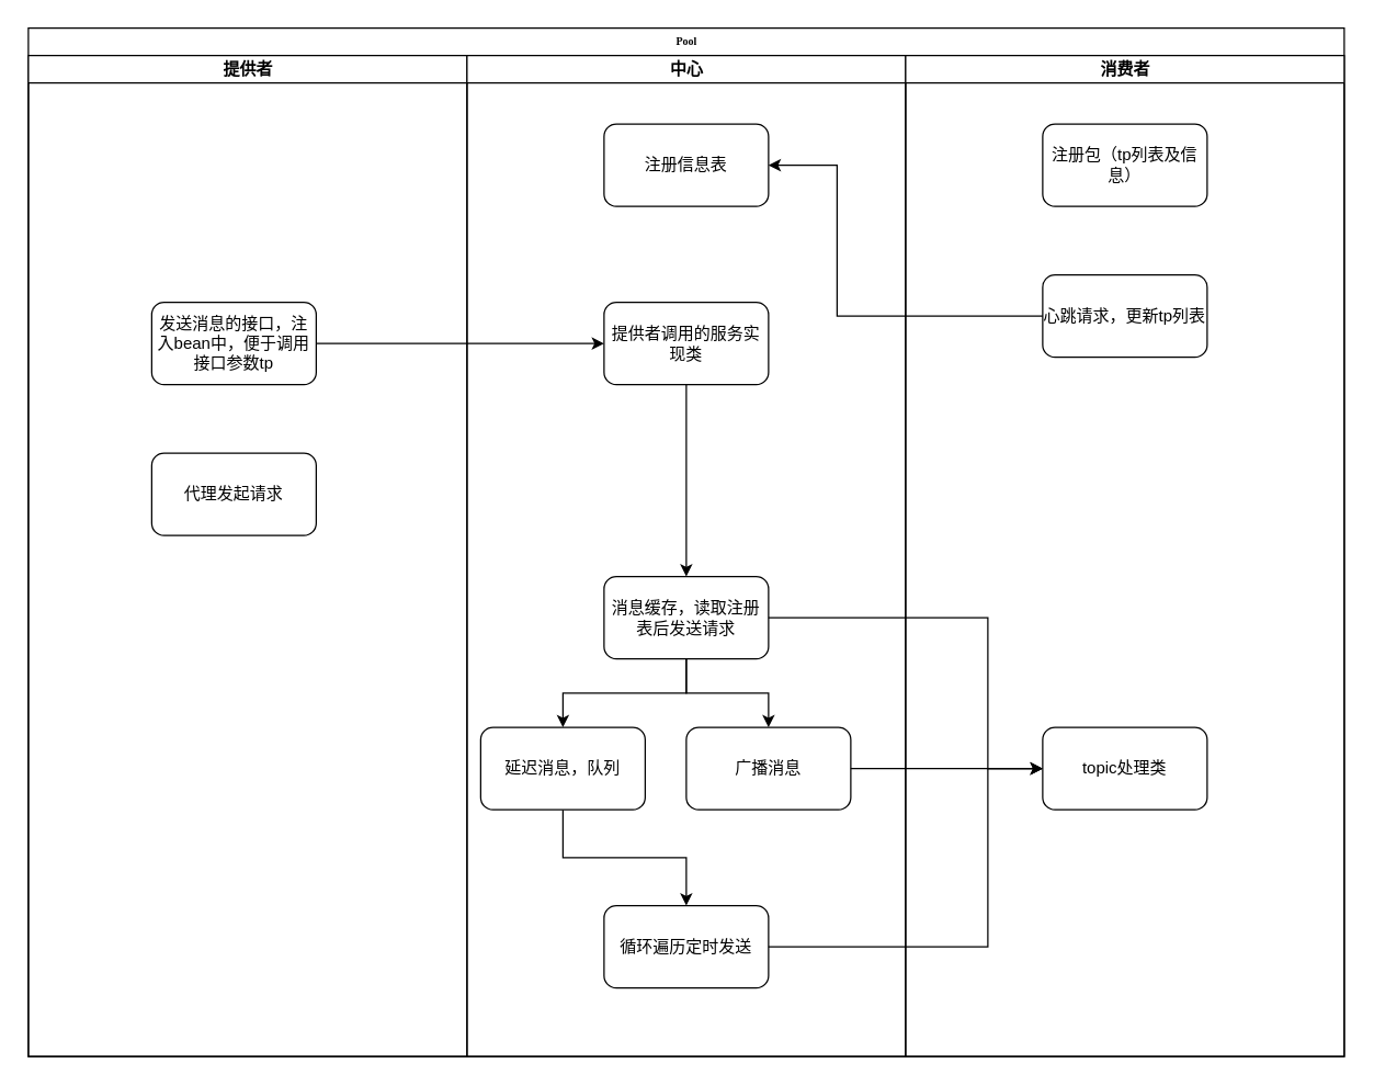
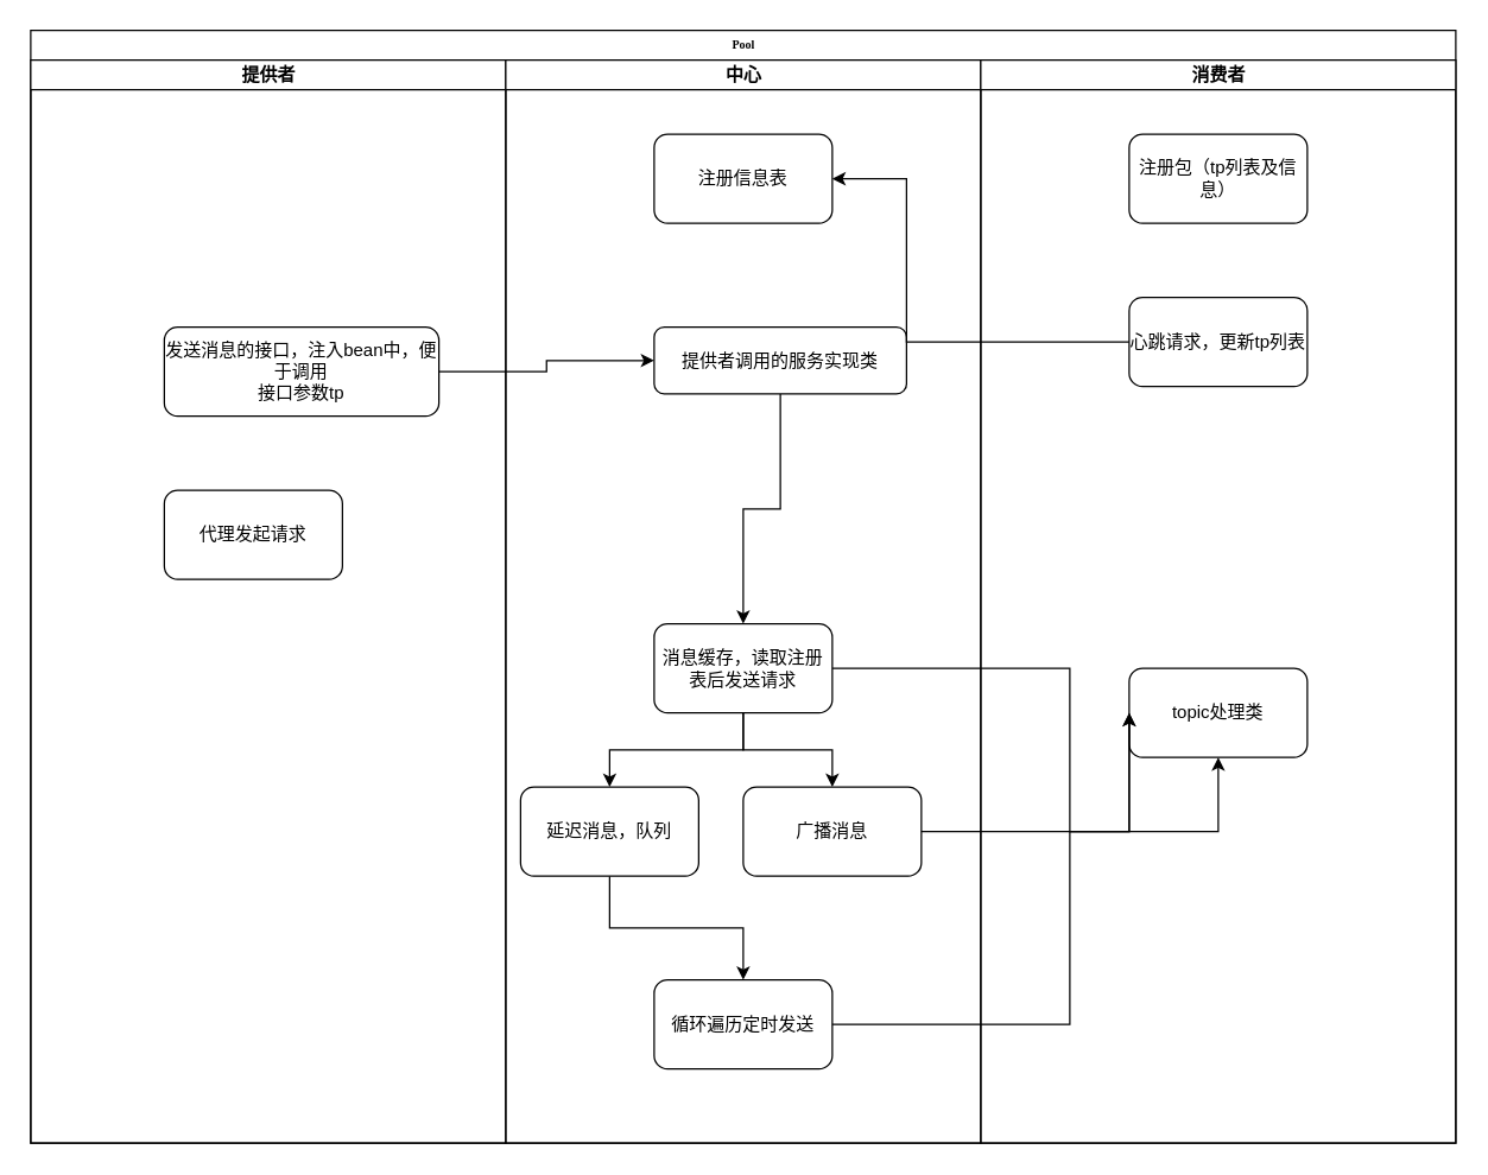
  <mxCell id="0" />
  <mxCell id="1" parent="0" />
  <mxCell id="2" value="Pool" style="swimlane;html=1;childLayout=stackLayout;startSize=20;rounded=0;shadow=0;labelBackgroundColor=none;strokeWidth=1;fontFamily=Verdana;fontSize=8;align=center;" parent="1" vertex="1"><mxGeometry x="20" y="20" width="960" height="750" as="geometry" /></mxCell>
  <mxCell id="3" value="提供者" style="swimlane;html=1;startSize=20;" parent="2" vertex="1"><mxGeometry y="20" width="320" height="730" as="geometry" /></mxCell>
- <mxCell id="4" value="发送消息的接口，注入bean中，便于调用&lt;br&gt;接口参数tp" style="rounded=1;whiteSpace=wrap;html=1;" vertex="1" parent="3"><mxGeometry x="90" y="180" width="120" height="60" as="geometry" /></mxCell>
+ <mxCell id="4" value="发送消息的接口，注入bean中，便于调用&lt;br&gt;接口参数tp" style="rounded=1;whiteSpace=wrap;html=1;" vertex="1" parent="3"><mxGeometry x="90" y="180" width="185" height="60" as="geometry" /></mxCell>
  <mxCell id="5" value="代理发起请求" style="rounded=1;whiteSpace=wrap;html=1;" vertex="1" parent="3"><mxGeometry x="90" y="290" width="120" height="60" as="geometry" /></mxCell>
  <mxCell id="6" value="中心" style="swimlane;html=1;startSize=20;" parent="2" vertex="1"><mxGeometry x="320" y="20" width="320" height="730" as="geometry" /></mxCell>
  <mxCell id="7" value="注册信息表" style="rounded=1;whiteSpace=wrap;html=1;" vertex="1" parent="6"><mxGeometry x="100" y="50" width="120" height="60" as="geometry" /></mxCell>
  <mxCell id="8" style="edgeStyle=orthogonalEdgeStyle;rounded=0;orthogonalLoop=1;jettySize=auto;html=1;" edge="1" parent="6" source="9" target="12"><mxGeometry relative="1" as="geometry" /></mxCell>
- <mxCell id="9" value="提供者调用的服务实现类" style="rounded=1;whiteSpace=wrap;html=1;" vertex="1" parent="6"><mxGeometry x="100" y="180" width="120" height="60" as="geometry" /></mxCell>
+ <mxCell id="9" value="提供者调用的服务实现类" style="rounded=1;whiteSpace=wrap;html=1;" vertex="1" parent="6"><mxGeometry x="100" y="180" width="170" height="45" as="geometry" /></mxCell>
  <mxCell id="10" style="edgeStyle=orthogonalEdgeStyle;rounded=0;orthogonalLoop=1;jettySize=auto;html=1;" edge="1" parent="6" source="12" target="14"><mxGeometry relative="1" as="geometry" /></mxCell>
  <mxCell id="11" style="edgeStyle=orthogonalEdgeStyle;rounded=0;orthogonalLoop=1;jettySize=auto;html=1;" edge="1" parent="6" source="12" target="16"><mxGeometry relative="1" as="geometry" /></mxCell>
  <mxCell id="12" value="消息缓存，读取注册表后发送请求" style="rounded=1;whiteSpace=wrap;html=1;" vertex="1" parent="6"><mxGeometry x="100" y="380" width="120" height="60" as="geometry" /></mxCell>
  <mxCell id="13" style="edgeStyle=orthogonalEdgeStyle;rounded=0;orthogonalLoop=1;jettySize=auto;html=1;" edge="1" parent="6" source="14" target="15"><mxGeometry relative="1" as="geometry" /></mxCell>
  <mxCell id="14" value="延迟消息，队列" style="rounded=1;whiteSpace=wrap;html=1;" vertex="1" parent="6"><mxGeometry x="10" y="490" width="120" height="60" as="geometry" /></mxCell>
  <mxCell id="15" value="循环遍历定时发送" style="rounded=1;whiteSpace=wrap;html=1;" vertex="1" parent="6"><mxGeometry x="100" y="620" width="120" height="60" as="geometry" /></mxCell>
  <mxCell id="16" value="广播消息" style="rounded=1;whiteSpace=wrap;html=1;" vertex="1" parent="6"><mxGeometry x="160" y="490" width="120" height="60" as="geometry" /></mxCell>
  <mxCell id="17" value="消费者" style="swimlane;html=1;startSize=20;" parent="2" vertex="1"><mxGeometry x="640" y="20" width="320" height="730" as="geometry" /></mxCell>
  <mxCell id="18" value="注册包（tp列表及信息）" style="rounded=1;whiteSpace=wrap;html=1;" vertex="1" parent="17"><mxGeometry x="100" y="50" width="120" height="60" as="geometry" /></mxCell>
  <mxCell id="19" value="心跳请求，更新tp列表" style="rounded=1;whiteSpace=wrap;html=1;" vertex="1" parent="17"><mxGeometry x="100" y="160" width="120" height="60" as="geometry" /></mxCell>
- <mxCell id="20" value="topic处理类" style="rounded=1;whiteSpace=wrap;html=1;" vertex="1" parent="17"><mxGeometry x="100" y="490" width="120" height="60" as="geometry" /></mxCell>
+ <mxCell id="20" value="topic处理类" style="rounded=1;whiteSpace=wrap;html=1;" vertex="1" parent="17"><mxGeometry x="100" y="410" width="120" height="60" as="geometry" /></mxCell>
  <mxCell id="21" style="edgeStyle=orthogonalEdgeStyle;rounded=0;orthogonalLoop=1;jettySize=auto;html=1;entryX=1;entryY=0.5;entryDx=0;entryDy=0;" edge="1" parent="2" source="19" target="7"><mxGeometry relative="1" as="geometry"><mxPoint x="570" y="220" as="targetPoint" /><Array as="points"><mxPoint x="590" y="210" /><mxPoint x="590" y="100" /></Array></mxGeometry></mxCell>
  <mxCell id="22" style="edgeStyle=orthogonalEdgeStyle;rounded=0;orthogonalLoop=1;jettySize=auto;html=1;" edge="1" parent="2" source="4" target="9"><mxGeometry relative="1" as="geometry" /></mxCell>
  <mxCell id="23" style="edgeStyle=orthogonalEdgeStyle;rounded=0;orthogonalLoop=1;jettySize=auto;html=1;entryX=0;entryY=0.5;entryDx=0;entryDy=0;" edge="1" parent="2" source="12" target="20"><mxGeometry relative="1" as="geometry"><mxPoint x="710" y="430" as="targetPoint" /><Array as="points"><mxPoint x="700" y="430" /><mxPoint x="700" y="540" /></Array></mxGeometry></mxCell>
  <mxCell id="24" style="edgeStyle=orthogonalEdgeStyle;rounded=0;orthogonalLoop=1;jettySize=auto;html=1;entryX=0;entryY=0.5;entryDx=0;entryDy=0;" edge="1" parent="2" source="15" target="20"><mxGeometry relative="1" as="geometry"><mxPoint x="730" y="670" as="targetPoint" /><Array as="points"><mxPoint x="700" y="670" /><mxPoint x="700" y="540" /></Array></mxGeometry></mxCell>
  <mxCell id="25" style="edgeStyle=orthogonalEdgeStyle;rounded=0;orthogonalLoop=1;jettySize=auto;html=1;" edge="1" parent="2" source="16" target="20"><mxGeometry relative="1" as="geometry" /></mxCell>
